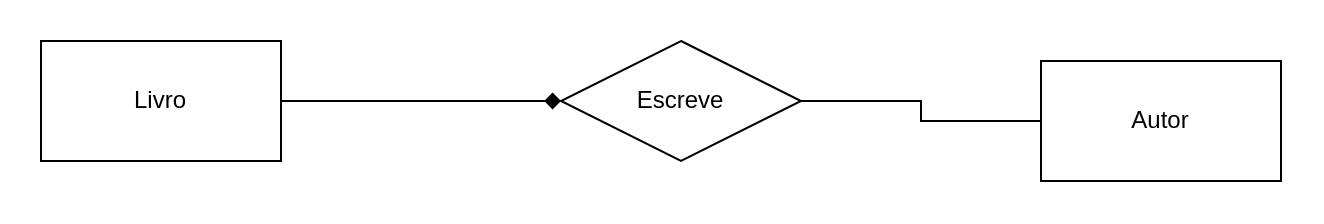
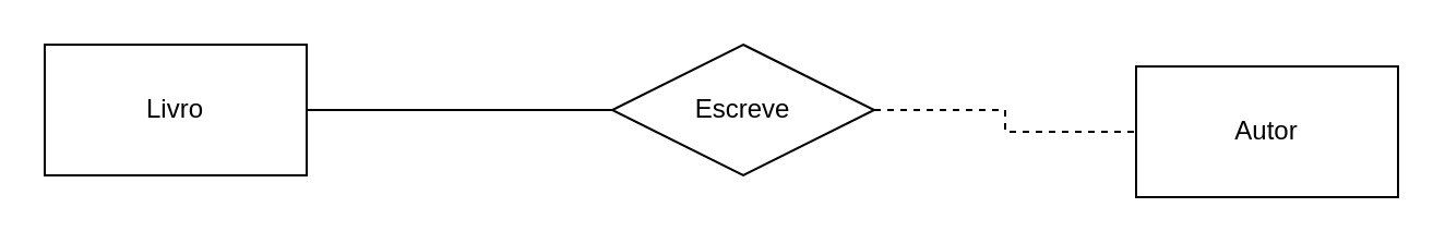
  <mxCell id="0" />
  <mxCell id="1" parent="0" />
  <mxCell id="2" value="Livro" style="rounded=0;whiteSpace=wrap;html=1;" vertex="1" parent="1"><mxGeometry x="20" y="20" width="120" height="60" as="geometry" /></mxCell>
  <mxCell id="3" value="Autor" style="rounded=0;whiteSpace=wrap;html=1;" vertex="1" parent="1"><mxGeometry x="520" y="30" width="120" height="60" as="geometry" /></mxCell>
- <mxCell id="4" style="edgeStyle=orthogonalEdgeStyle;rounded=0;orthogonalLoop=1;jettySize=auto;html=1;endArrow=none;endFill=0;" edge="1" parent="1" source="5" target="3"><mxGeometry relative="1" as="geometry" /></mxCell>
+ <mxCell id="4" style="edgeStyle=orthogonalEdgeStyle;rounded=0;orthogonalLoop=1;jettySize=auto;html=1;endArrow=none;endFill=0;dashed=1;" edge="1" parent="1" source="5" target="3"><mxGeometry relative="1" as="geometry" /></mxCell>
  <mxCell id="5" value="Escreve" style="shape=rhombus;perimeter=rhombusPerimeter;whiteSpace=wrap;html=1;align=center;" vertex="1" parent="1"><mxGeometry x="280" y="20" width="120" height="60" as="geometry" /></mxCell>
- <mxCell id="6" value="" style="endArrow=diamond;html=1;rounded=0;exitX=1;exitY=0.5;exitDx=0;exitDy=0;entryX=0;entryY=0.5;entryDx=0;entryDy=0;" edge="1" parent="1" source="2" target="5"><mxGeometry relative="1" as="geometry"><mxPoint x="40" y="180" as="sourcePoint" /><mxPoint x="200" y="180" as="targetPoint" /></mxGeometry></mxCell>
+ <mxCell id="6" value="" style="endArrow=none;html=1;rounded=0;exitX=1;exitY=0.5;exitDx=0;exitDy=0;entryX=0;entryY=0.5;entryDx=0;entryDy=0;" edge="1" parent="1" source="2" target="5"><mxGeometry relative="1" as="geometry"><mxPoint x="40" y="180" as="sourcePoint" /><mxPoint x="200" y="180" as="targetPoint" /></mxGeometry></mxCell>
